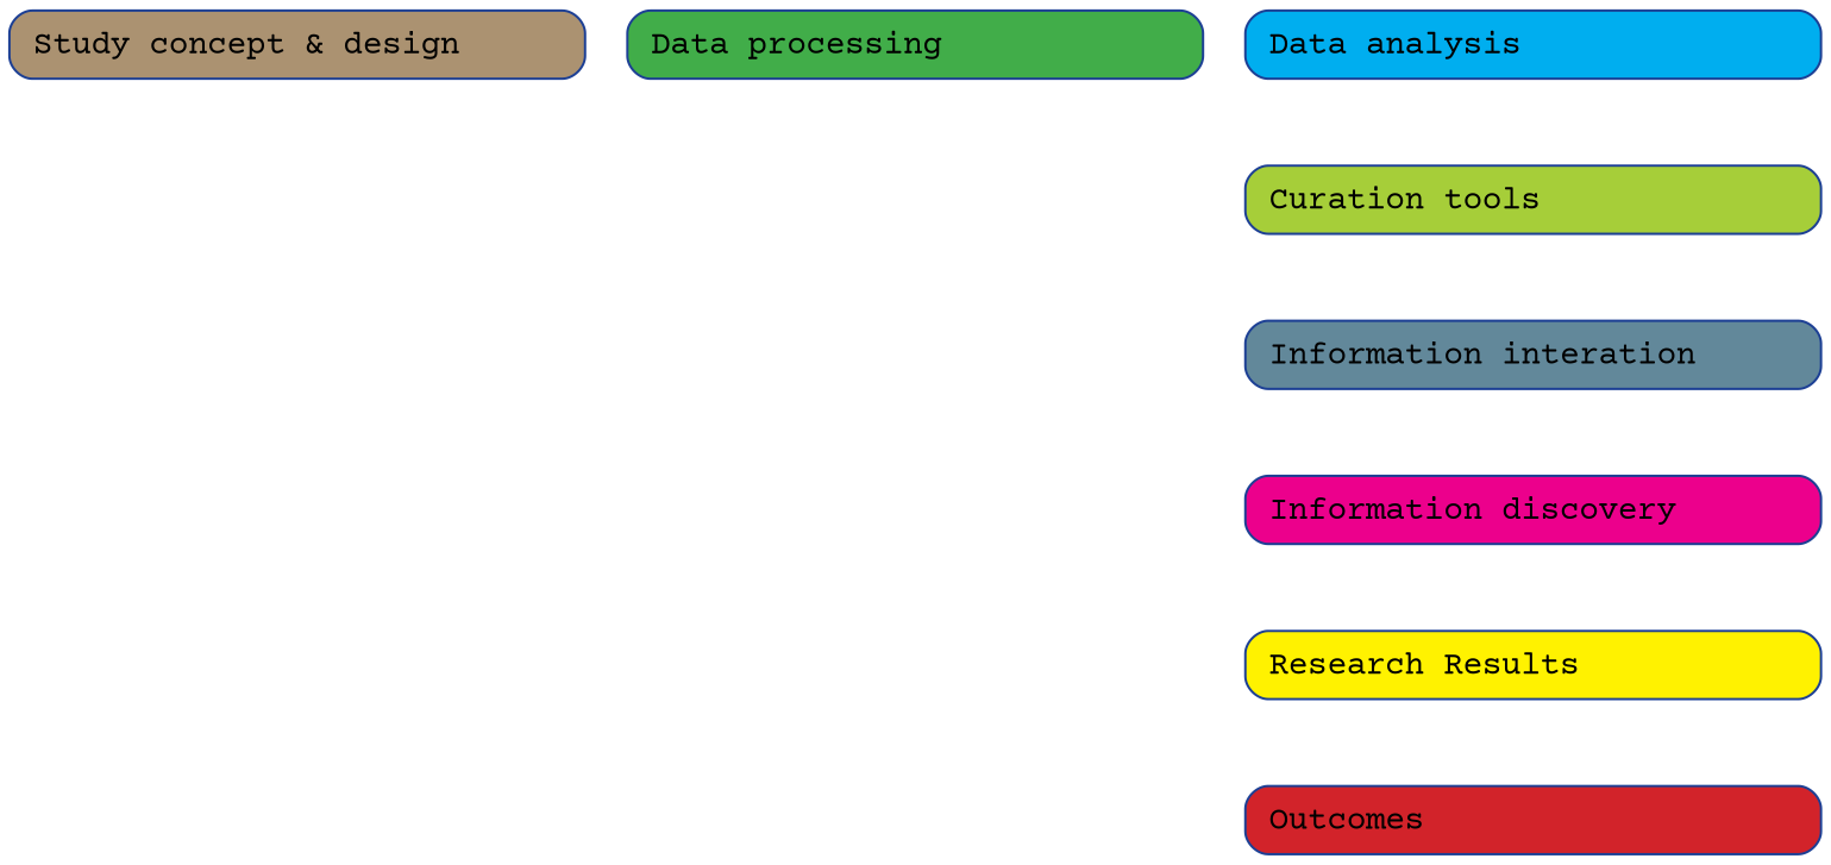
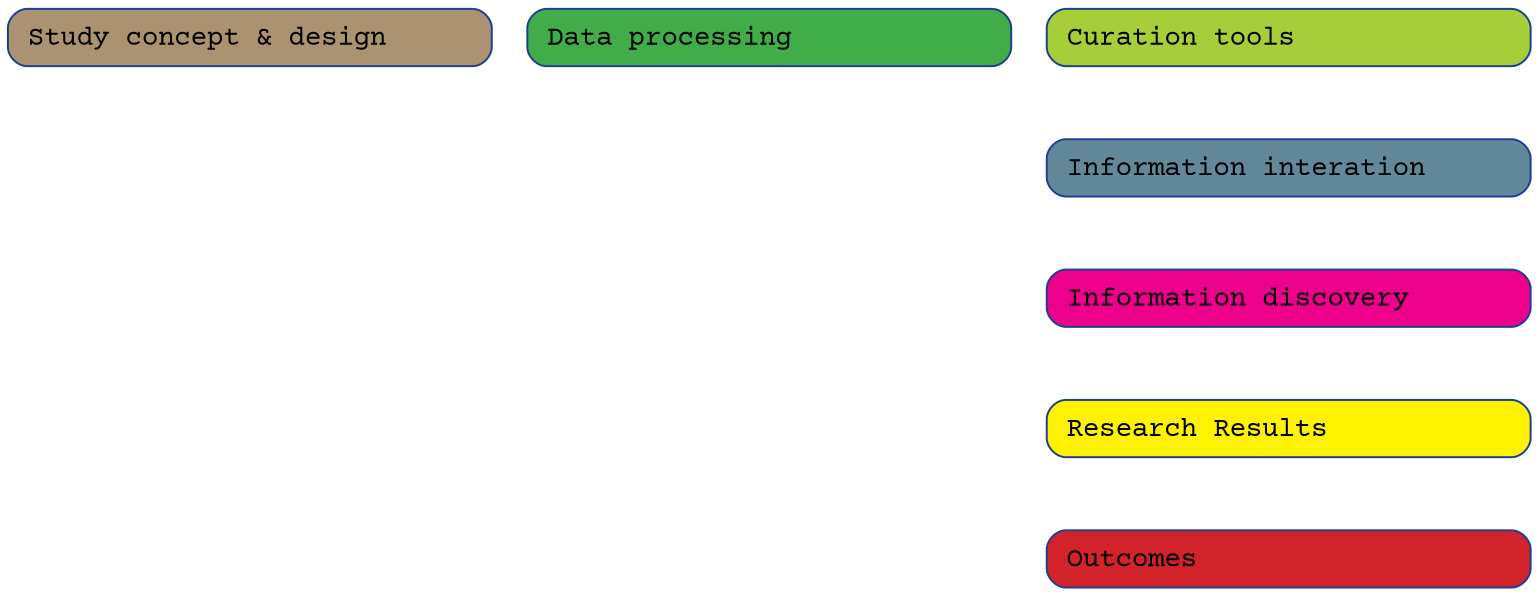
  digraph {
    fontname="Courier Prime"
    splines=true
    weight=10
    node [color="#1c3f94" fontname="Courier Prime" fontsize=14 margin="0.14,0.090" shape=Mrecord style=filled]
    edge [color=Blue fontname="Courier Prime" style=invis]
    n1 [fillcolor="#ab9271" height=.4 label="Study concept & design\l" width=3.4]
    n2 [fillcolor="#41ad49" height=.4 label="Data processing\l" width=3.4]
-   n3 [fillcolor="#00aeef" height=.4 label="Data analysis\l" width=3.4]
    n4 [fillcolor="#a6ce39" height=.4 label="Curation tools\l" width=3.4]
    n5 [fillcolor="#62889a" height=.4 label="Information interation\l" width=3.4]
    n6 [fillcolor="#ec008c" height=.4 label="Information discovery\l" width=3.4]
    n7 [fillcolor="#fff200" height=.4 label="Research Results\l" width=3.4]
    n8 [fillcolor="#d2232a" height=.4 label="Outcomes\l" width=3.4]
-   n3 -> n4
    n4 -> n5
    n5 -> n6
    n6 -> n7
    n7 -> n8
  }
